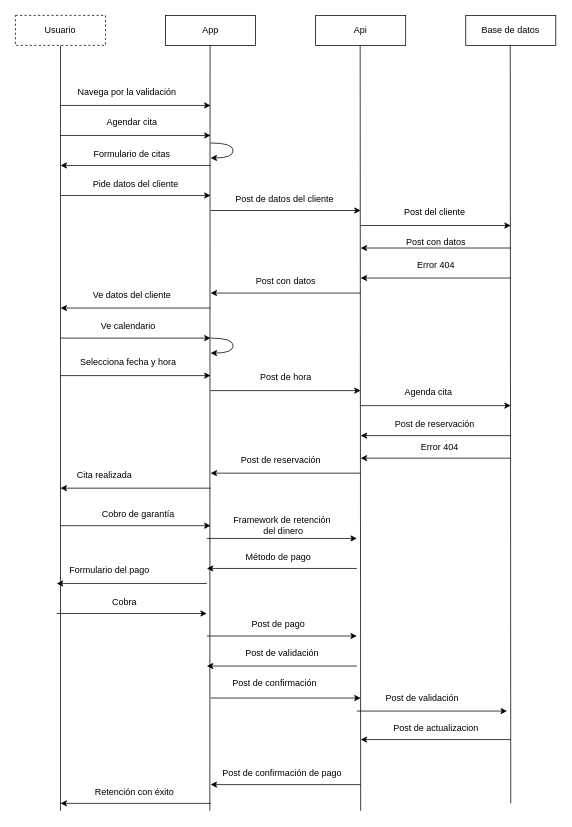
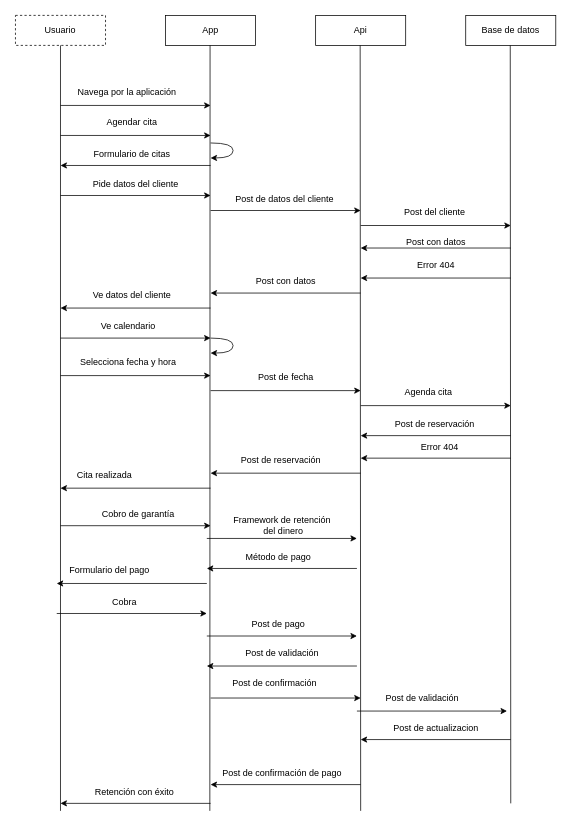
  <mxCell id="0" />
  <mxCell id="1" parent="0" />
  <mxCell id="2" value="Usuario" style="rounded=0;whiteSpace=wrap;html=1;dashed=1;" vertex="1" parent="1"><mxGeometry x="20" y="20" width="120" height="40" as="geometry" /></mxCell>
  <mxCell id="3" value="App" style="rounded=0;whiteSpace=wrap;html=1;" vertex="1" parent="1"><mxGeometry x="220" y="20" width="120" height="40" as="geometry" /></mxCell>
  <mxCell id="4" value="Api" style="rounded=0;whiteSpace=wrap;html=1;" vertex="1" parent="1"><mxGeometry x="420" y="20" width="120" height="40" as="geometry" /></mxCell>
  <mxCell id="5" value="Base de datos" style="rounded=0;whiteSpace=wrap;html=1;" vertex="1" parent="1"><mxGeometry x="620" y="20" width="120" height="40" as="geometry" /></mxCell>
  <mxCell id="6" value="" style="endArrow=none;html=1;rounded=0;entryX=0.5;entryY=1;entryDx=0;entryDy=0;" edge="1" parent="1" target="2"><mxGeometry width="50" height="50" relative="1" as="geometry"><mxPoint x="80" y="1080" as="sourcePoint" /><mxPoint x="150" y="250" as="targetPoint" /></mxGeometry></mxCell>
  <mxCell id="7" value="" style="endArrow=none;html=1;rounded=0;entryX=0.5;entryY=1;entryDx=0;entryDy=0;" edge="1" parent="1"><mxGeometry width="50" height="50" relative="1" as="geometry"><mxPoint x="279" y="1080" as="sourcePoint" /><mxPoint x="279.33" y="60" as="targetPoint" /></mxGeometry></mxCell>
  <mxCell id="8" value="" style="endArrow=none;html=1;rounded=0;entryX=0.5;entryY=1;entryDx=0;entryDy=0;" edge="1" parent="1"><mxGeometry width="50" height="50" relative="1" as="geometry"><mxPoint x="480" y="1080" as="sourcePoint" /><mxPoint x="479.33" y="60" as="targetPoint" /></mxGeometry></mxCell>
  <mxCell id="9" value="" style="endArrow=none;html=1;rounded=0;entryX=0.5;entryY=1;entryDx=0;entryDy=0;" edge="1" parent="1"><mxGeometry width="50" height="50" relative="1" as="geometry"><mxPoint x="680" y="1070" as="sourcePoint" /><mxPoint x="679.33" y="60" as="targetPoint" /></mxGeometry></mxCell>
- <mxCell id="10" value="Navega por la validación&amp;nbsp;" style="text;html=1;align=center;verticalAlign=middle;resizable=0;points=[];autosize=1;strokeColor=none;fillColor=none;" vertex="1" parent="1"><mxGeometry x="90" y="108" width="160" height="30" as="geometry" /></mxCell>
+ <mxCell id="10" value="Navega por la aplicación&amp;nbsp;" style="text;html=1;align=center;verticalAlign=middle;resizable=0;points=[];autosize=1;strokeColor=none;fillColor=none;" vertex="1" parent="1"><mxGeometry x="90" y="108" width="160" height="30" as="geometry" /></mxCell>
  <mxCell id="11" value="" style="endArrow=classic;html=1;rounded=0;" edge="1" parent="1"><mxGeometry width="50" height="50" relative="1" as="geometry"><mxPoint x="80" y="140" as="sourcePoint" /><mxPoint x="280" y="140" as="targetPoint" /></mxGeometry></mxCell>
  <mxCell id="12" value="" style="endArrow=classic;html=1;rounded=0;" edge="1" parent="1"><mxGeometry width="50" height="50" relative="1" as="geometry"><mxPoint x="80" y="180" as="sourcePoint" /><mxPoint x="280" y="180" as="targetPoint" /></mxGeometry></mxCell>
  <mxCell id="13" value="Agendar cita" style="text;html=1;align=center;verticalAlign=middle;resizable=0;points=[];autosize=1;strokeColor=none;fillColor=none;" vertex="1" parent="1"><mxGeometry x="130" y="148" width="90" height="30" as="geometry" /></mxCell>
  <mxCell id="14" value="" style="endArrow=classic;html=1;rounded=0;edgeStyle=orthogonalEdgeStyle;curved=1;" edge="1" parent="1"><mxGeometry width="50" height="50" relative="1" as="geometry"><mxPoint x="280" y="190" as="sourcePoint" /><mxPoint x="280" y="210" as="targetPoint" /><Array as="points"><mxPoint x="310" y="190" /><mxPoint x="310" y="210" /></Array></mxGeometry></mxCell>
  <mxCell id="15" value="" style="endArrow=none;html=1;rounded=0;startFill=1;startArrow=classic;" edge="1" parent="1"><mxGeometry width="50" height="50" relative="1" as="geometry"><mxPoint x="80" y="220" as="sourcePoint" /><mxPoint x="280" y="220" as="targetPoint" /></mxGeometry></mxCell>
  <mxCell id="16" value="Formulario de citas" style="text;html=1;align=center;verticalAlign=middle;resizable=0;points=[];autosize=1;strokeColor=none;fillColor=none;" vertex="1" parent="1"><mxGeometry x="110" y="190" width="130" height="30" as="geometry" /></mxCell>
  <mxCell id="17" value="" style="endArrow=classic;html=1;rounded=0;" edge="1" parent="1"><mxGeometry width="50" height="50" relative="1" as="geometry"><mxPoint x="80" y="260" as="sourcePoint" /><mxPoint x="280" y="260" as="targetPoint" /></mxGeometry></mxCell>
  <mxCell id="18" value="Pide datos del cliente" style="text;html=1;align=center;verticalAlign=middle;resizable=0;points=[];autosize=1;strokeColor=none;fillColor=none;" vertex="1" parent="1"><mxGeometry x="110" y="230" width="140" height="30" as="geometry" /></mxCell>
  <mxCell id="19" value="" style="endArrow=classic;html=1;rounded=0;" edge="1" parent="1"><mxGeometry width="50" height="50" relative="1" as="geometry"><mxPoint x="280" y="280" as="sourcePoint" /><mxPoint x="480" y="280" as="targetPoint" /></mxGeometry></mxCell>
  <mxCell id="20" value="Post de datos del cliente&amp;nbsp;" style="text;html=1;align=center;verticalAlign=middle;resizable=0;points=[];autosize=1;strokeColor=none;fillColor=none;" vertex="1" parent="1"><mxGeometry x="300" y="250" width="160" height="30" as="geometry" /></mxCell>
  <mxCell id="21" value="" style="endArrow=classic;html=1;rounded=0;" edge="1" parent="1"><mxGeometry width="50" height="50" relative="1" as="geometry"><mxPoint x="480" y="300" as="sourcePoint" /><mxPoint x="680" y="300" as="targetPoint" /></mxGeometry></mxCell>
  <mxCell id="22" value="Post del cliente&amp;nbsp;" style="text;html=1;align=center;verticalAlign=middle;resizable=0;points=[];autosize=1;strokeColor=none;fillColor=none;" vertex="1" parent="1"><mxGeometry x="525" y="268" width="110" height="30" as="geometry" /></mxCell>
  <mxCell id="23" value="" style="endArrow=none;html=1;rounded=0;startFill=1;startArrow=classic;" edge="1" parent="1"><mxGeometry width="50" height="50" relative="1" as="geometry"><mxPoint x="480" y="330" as="sourcePoint" /><mxPoint x="680" y="330" as="targetPoint" /></mxGeometry></mxCell>
  <mxCell id="24" value="Post con datos" style="text;html=1;align=center;verticalAlign=middle;resizable=0;points=[];autosize=1;strokeColor=none;fillColor=none;" vertex="1" parent="1"><mxGeometry x="530" y="308" width="100" height="30" as="geometry" /></mxCell>
  <mxCell id="25" value="" style="endArrow=none;html=1;rounded=0;startFill=1;startArrow=classic;" edge="1" parent="1"><mxGeometry width="50" height="50" relative="1" as="geometry"><mxPoint x="480" y="370" as="sourcePoint" /><mxPoint x="680" y="370" as="targetPoint" /></mxGeometry></mxCell>
  <mxCell id="26" value="Error 404" style="text;html=1;align=center;verticalAlign=middle;resizable=0;points=[];autosize=1;strokeColor=none;fillColor=none;" vertex="1" parent="1"><mxGeometry x="545" y="338" width="70" height="30" as="geometry" /></mxCell>
  <mxCell id="27" value="" style="endArrow=none;html=1;rounded=0;startFill=1;startArrow=classic;" edge="1" parent="1"><mxGeometry width="50" height="50" relative="1" as="geometry"><mxPoint x="280" y="390" as="sourcePoint" /><mxPoint x="480" y="390" as="targetPoint" /></mxGeometry></mxCell>
  <mxCell id="28" value="Post con datos" style="text;html=1;align=center;verticalAlign=middle;resizable=0;points=[];autosize=1;strokeColor=none;fillColor=none;" vertex="1" parent="1"><mxGeometry x="330" y="360" width="100" height="30" as="geometry" /></mxCell>
  <mxCell id="29" value="" style="endArrow=none;html=1;rounded=0;startFill=1;startArrow=classic;" edge="1" parent="1"><mxGeometry width="50" height="50" relative="1" as="geometry"><mxPoint x="80" y="410" as="sourcePoint" /><mxPoint x="280" y="410" as="targetPoint" /></mxGeometry></mxCell>
  <mxCell id="30" value="Ve datos del cliente" style="text;html=1;align=center;verticalAlign=middle;resizable=0;points=[];autosize=1;strokeColor=none;fillColor=none;" vertex="1" parent="1"><mxGeometry x="110" y="378" width="130" height="30" as="geometry" /></mxCell>
  <mxCell id="31" value="" style="endArrow=classic;html=1;rounded=0;" edge="1" parent="1"><mxGeometry width="50" height="50" relative="1" as="geometry"><mxPoint x="80" y="450" as="sourcePoint" /><mxPoint x="280" y="450" as="targetPoint" /></mxGeometry></mxCell>
  <mxCell id="32" value="Ve calendario" style="text;html=1;align=center;verticalAlign=middle;resizable=0;points=[];autosize=1;strokeColor=none;fillColor=none;" vertex="1" parent="1"><mxGeometry x="120" y="420" width="100" height="30" as="geometry" /></mxCell>
  <mxCell id="33" value="" style="endArrow=classic;html=1;rounded=0;edgeStyle=orthogonalEdgeStyle;curved=1;" edge="1" parent="1"><mxGeometry width="50" height="50" relative="1" as="geometry"><mxPoint x="280" y="450" as="sourcePoint" /><mxPoint x="280" y="470" as="targetPoint" /><Array as="points"><mxPoint x="310" y="450" /><mxPoint x="310" y="470" /></Array></mxGeometry></mxCell>
  <mxCell id="34" value="" style="endArrow=classic;html=1;rounded=0;" edge="1" parent="1"><mxGeometry width="50" height="50" relative="1" as="geometry"><mxPoint x="80" y="500" as="sourcePoint" /><mxPoint x="280" y="500" as="targetPoint" /></mxGeometry></mxCell>
  <mxCell id="35" value="Selecciona fecha y hora" style="text;html=1;align=center;verticalAlign=middle;resizable=0;points=[];autosize=1;strokeColor=none;fillColor=none;" vertex="1" parent="1"><mxGeometry x="95" y="468" width="150" height="30" as="geometry" /></mxCell>
  <mxCell id="36" value="" style="endArrow=classic;html=1;rounded=0;" edge="1" parent="1"><mxGeometry width="50" height="50" relative="1" as="geometry"><mxPoint x="280" y="520" as="sourcePoint" /><mxPoint x="480" y="520" as="targetPoint" /></mxGeometry></mxCell>
- <mxCell id="37" value="Post de hora" style="text;html=1;align=center;verticalAlign=middle;resizable=0;points=[];autosize=1;strokeColor=none;fillColor=none;" vertex="1" parent="1"><mxGeometry x="330" y="488" width="100" height="30" as="geometry" /></mxCell>
+ <mxCell id="37" value="Post de fecha" style="text;html=1;align=center;verticalAlign=middle;resizable=0;points=[];autosize=1;strokeColor=none;fillColor=none;" vertex="1" parent="1"><mxGeometry x="330" y="488" width="100" height="30" as="geometry" /></mxCell>
  <mxCell id="38" value="" style="endArrow=classic;html=1;rounded=0;" edge="1" parent="1"><mxGeometry width="50" height="50" relative="1" as="geometry"><mxPoint x="480" y="540" as="sourcePoint" /><mxPoint x="680" y="540" as="targetPoint" /></mxGeometry></mxCell>
  <mxCell id="39" value="Agenda cita" style="text;html=1;align=center;verticalAlign=middle;resizable=0;points=[];autosize=1;strokeColor=none;fillColor=none;" vertex="1" parent="1"><mxGeometry x="525" y="508" width="90" height="30" as="geometry" /></mxCell>
  <mxCell id="40" value="" style="endArrow=none;html=1;rounded=0;startFill=1;startArrow=classic;" edge="1" parent="1"><mxGeometry width="50" height="50" relative="1" as="geometry"><mxPoint x="480" y="580" as="sourcePoint" /><mxPoint x="680" y="580" as="targetPoint" /></mxGeometry></mxCell>
  <mxCell id="41" value="Post de reservación&amp;nbsp;" style="text;html=1;align=center;verticalAlign=middle;resizable=0;points=[];autosize=1;strokeColor=none;fillColor=none;" vertex="1" parent="1"><mxGeometry x="515" y="550" width="130" height="30" as="geometry" /></mxCell>
  <mxCell id="42" value="" style="endArrow=none;html=1;rounded=0;startFill=1;startArrow=classic;" edge="1" parent="1"><mxGeometry width="50" height="50" relative="1" as="geometry"><mxPoint x="480" y="610" as="sourcePoint" /><mxPoint x="680" y="610" as="targetPoint" /></mxGeometry></mxCell>
  <mxCell id="43" value="Error 404" style="text;html=1;align=center;verticalAlign=middle;resizable=0;points=[];autosize=1;strokeColor=none;fillColor=none;" vertex="1" parent="1"><mxGeometry x="550" y="580" width="70" height="30" as="geometry" /></mxCell>
  <mxCell id="44" value="" style="endArrow=none;html=1;rounded=0;startFill=1;startArrow=classic;" edge="1" parent="1"><mxGeometry width="50" height="50" relative="1" as="geometry"><mxPoint x="280" y="630" as="sourcePoint" /><mxPoint x="480" y="630" as="targetPoint" /></mxGeometry></mxCell>
  <mxCell id="45" value="Post de reservación&amp;nbsp;" style="text;html=1;align=center;verticalAlign=middle;resizable=0;points=[];autosize=1;strokeColor=none;fillColor=none;" vertex="1" parent="1"><mxGeometry x="310" y="598" width="130" height="30" as="geometry" /></mxCell>
  <mxCell id="46" value="" style="endArrow=none;html=1;rounded=0;startFill=1;startArrow=classic;" edge="1" parent="1"><mxGeometry width="50" height="50" relative="1" as="geometry"><mxPoint x="80" y="650" as="sourcePoint" /><mxPoint x="280" y="650" as="targetPoint" /></mxGeometry></mxCell>
  <mxCell id="47" value="Cita realizada&amp;nbsp;" style="text;html=1;align=center;verticalAlign=middle;resizable=0;points=[];autosize=1;strokeColor=none;fillColor=none;" vertex="1" parent="1"><mxGeometry x="90" y="618" width="100" height="30" as="geometry" /></mxCell>
  <mxCell id="48" value="" style="endArrow=classic;html=1;rounded=0;" edge="1" parent="1"><mxGeometry width="50" height="50" relative="1" as="geometry"><mxPoint x="80" y="700" as="sourcePoint" /><mxPoint x="280" y="700" as="targetPoint" /></mxGeometry></mxCell>
  <mxCell id="49" value="Cobro de garantía&amp;nbsp;" style="text;html=1;align=center;verticalAlign=middle;resizable=0;points=[];autosize=1;strokeColor=none;fillColor=none;" vertex="1" parent="1"><mxGeometry x="125" y="670" width="120" height="30" as="geometry" /></mxCell>
  <mxCell id="50" value="" style="endArrow=classic;html=1;rounded=0;" edge="1" parent="1"><mxGeometry width="50" height="50" relative="1" as="geometry"><mxPoint x="275" y="717" as="sourcePoint" /><mxPoint x="475" y="717" as="targetPoint" /></mxGeometry></mxCell>
  <mxCell id="51" value="Framework de retención&lt;div&gt;&amp;nbsp;del dinero&lt;/div&gt;" style="text;html=1;align=center;verticalAlign=middle;resizable=0;points=[];autosize=1;strokeColor=none;fillColor=none;" vertex="1" parent="1"><mxGeometry x="300" y="680" width="150" height="40" as="geometry" /></mxCell>
  <mxCell id="52" value="" style="endArrow=none;html=1;rounded=0;startFill=1;startArrow=classic;" edge="1" parent="1"><mxGeometry width="50" height="50" relative="1" as="geometry"><mxPoint x="275" y="757" as="sourcePoint" /><mxPoint x="475" y="757" as="targetPoint" /></mxGeometry></mxCell>
  <mxCell id="53" value="Método de pago" style="text;html=1;align=center;verticalAlign=middle;resizable=0;points=[];autosize=1;strokeColor=none;fillColor=none;" vertex="1" parent="1"><mxGeometry x="315" y="727" width="110" height="30" as="geometry" /></mxCell>
  <mxCell id="54" value="" style="endArrow=none;html=1;rounded=0;startFill=1;startArrow=classic;" edge="1" parent="1"><mxGeometry width="50" height="50" relative="1" as="geometry"><mxPoint x="75" y="777" as="sourcePoint" /><mxPoint x="275" y="777" as="targetPoint" /></mxGeometry></mxCell>
  <mxCell id="55" value="Formulario del pago" style="text;html=1;align=center;verticalAlign=middle;resizable=0;points=[];autosize=1;strokeColor=none;fillColor=none;" vertex="1" parent="1"><mxGeometry x="80" y="745" width="130" height="30" as="geometry" /></mxCell>
  <mxCell id="56" value="" style="endArrow=classic;html=1;rounded=0;" edge="1" parent="1"><mxGeometry width="50" height="50" relative="1" as="geometry"><mxPoint x="75" y="817" as="sourcePoint" /><mxPoint x="275" y="817" as="targetPoint" /></mxGeometry></mxCell>
  <mxCell id="57" value="Cobra" style="text;html=1;align=center;verticalAlign=middle;resizable=0;points=[];autosize=1;strokeColor=none;fillColor=none;" vertex="1" parent="1"><mxGeometry x="135" y="787" width="60" height="30" as="geometry" /></mxCell>
  <mxCell id="58" value="" style="endArrow=classic;html=1;rounded=0;" edge="1" parent="1"><mxGeometry width="50" height="50" relative="1" as="geometry"><mxPoint x="275" y="847" as="sourcePoint" /><mxPoint x="475" y="847" as="targetPoint" /></mxGeometry></mxCell>
  <mxCell id="59" value="Post de pago" style="text;html=1;align=center;verticalAlign=middle;resizable=0;points=[];autosize=1;strokeColor=none;fillColor=none;" vertex="1" parent="1"><mxGeometry x="325" y="817" width="90" height="30" as="geometry" /></mxCell>
  <mxCell id="60" value="" style="endArrow=none;html=1;rounded=0;startFill=1;startArrow=classic;" edge="1" parent="1"><mxGeometry width="50" height="50" relative="1" as="geometry"><mxPoint x="275" y="887" as="sourcePoint" /><mxPoint x="475" y="887" as="targetPoint" /></mxGeometry></mxCell>
  <mxCell id="61" value="Post de validación" style="text;html=1;align=center;verticalAlign=middle;resizable=0;points=[];autosize=1;strokeColor=none;fillColor=none;" vertex="1" parent="1"><mxGeometry x="315" y="855" width="120" height="30" as="geometry" /></mxCell>
  <mxCell id="62" value="" style="endArrow=classic;html=1;rounded=0;" edge="1" parent="1"><mxGeometry width="50" height="50" relative="1" as="geometry"><mxPoint x="280" y="929.64" as="sourcePoint" /><mxPoint x="480" y="929.64" as="targetPoint" /></mxGeometry></mxCell>
  <mxCell id="63" value="Post de confirmación" style="text;html=1;align=center;verticalAlign=middle;resizable=0;points=[];autosize=1;strokeColor=none;fillColor=none;" vertex="1" parent="1"><mxGeometry x="295" y="895" width="140" height="30" as="geometry" /></mxCell>
  <mxCell id="64" value="" style="endArrow=classic;html=1;rounded=0;" edge="1" parent="1"><mxGeometry width="50" height="50" relative="1" as="geometry"><mxPoint x="475" y="947" as="sourcePoint" /><mxPoint x="675" y="947" as="targetPoint" /></mxGeometry></mxCell>
  <mxCell id="65" value="Post de validación&amp;nbsp;&amp;nbsp;" style="text;html=1;align=center;verticalAlign=middle;resizable=0;points=[];autosize=1;strokeColor=none;fillColor=none;" vertex="1" parent="1"><mxGeometry x="500" y="915" width="130" height="30" as="geometry" /></mxCell>
  <mxCell id="66" value="" style="endArrow=none;html=1;rounded=0;startFill=1;startArrow=classic;" edge="1" parent="1"><mxGeometry width="50" height="50" relative="1" as="geometry"><mxPoint x="480" y="985" as="sourcePoint" /><mxPoint x="680" y="985" as="targetPoint" /></mxGeometry></mxCell>
  <mxCell id="67" value="Post de actualizacion" style="text;html=1;align=center;verticalAlign=middle;resizable=0;points=[];autosize=1;strokeColor=none;fillColor=none;" vertex="1" parent="1"><mxGeometry x="510" y="955" width="140" height="30" as="geometry" /></mxCell>
  <mxCell id="68" value="Post de confirmación de pago" style="text;html=1;align=center;verticalAlign=middle;resizable=0;points=[];autosize=1;strokeColor=none;fillColor=none;" vertex="1" parent="1"><mxGeometry x="285" y="1015" width="180" height="30" as="geometry" /></mxCell>
  <mxCell id="69" value="" style="endArrow=none;html=1;rounded=0;startFill=1;startArrow=classic;" edge="1" parent="1"><mxGeometry width="50" height="50" relative="1" as="geometry"><mxPoint x="280" y="1045" as="sourcePoint" /><mxPoint x="480" y="1045" as="targetPoint" /></mxGeometry></mxCell>
  <mxCell id="70" value="" style="endArrow=none;html=1;rounded=0;startFill=1;startArrow=classic;" edge="1" parent="1"><mxGeometry width="50" height="50" relative="1" as="geometry"><mxPoint x="80" y="1070" as="sourcePoint" /><mxPoint x="280" y="1070" as="targetPoint" /></mxGeometry></mxCell>
  <mxCell id="71" value="Retención con éxito&amp;nbsp;" style="text;html=1;align=center;verticalAlign=middle;resizable=0;points=[];autosize=1;strokeColor=none;fillColor=none;" vertex="1" parent="1"><mxGeometry x="115" y="1040" width="130" height="30" as="geometry" /></mxCell>
